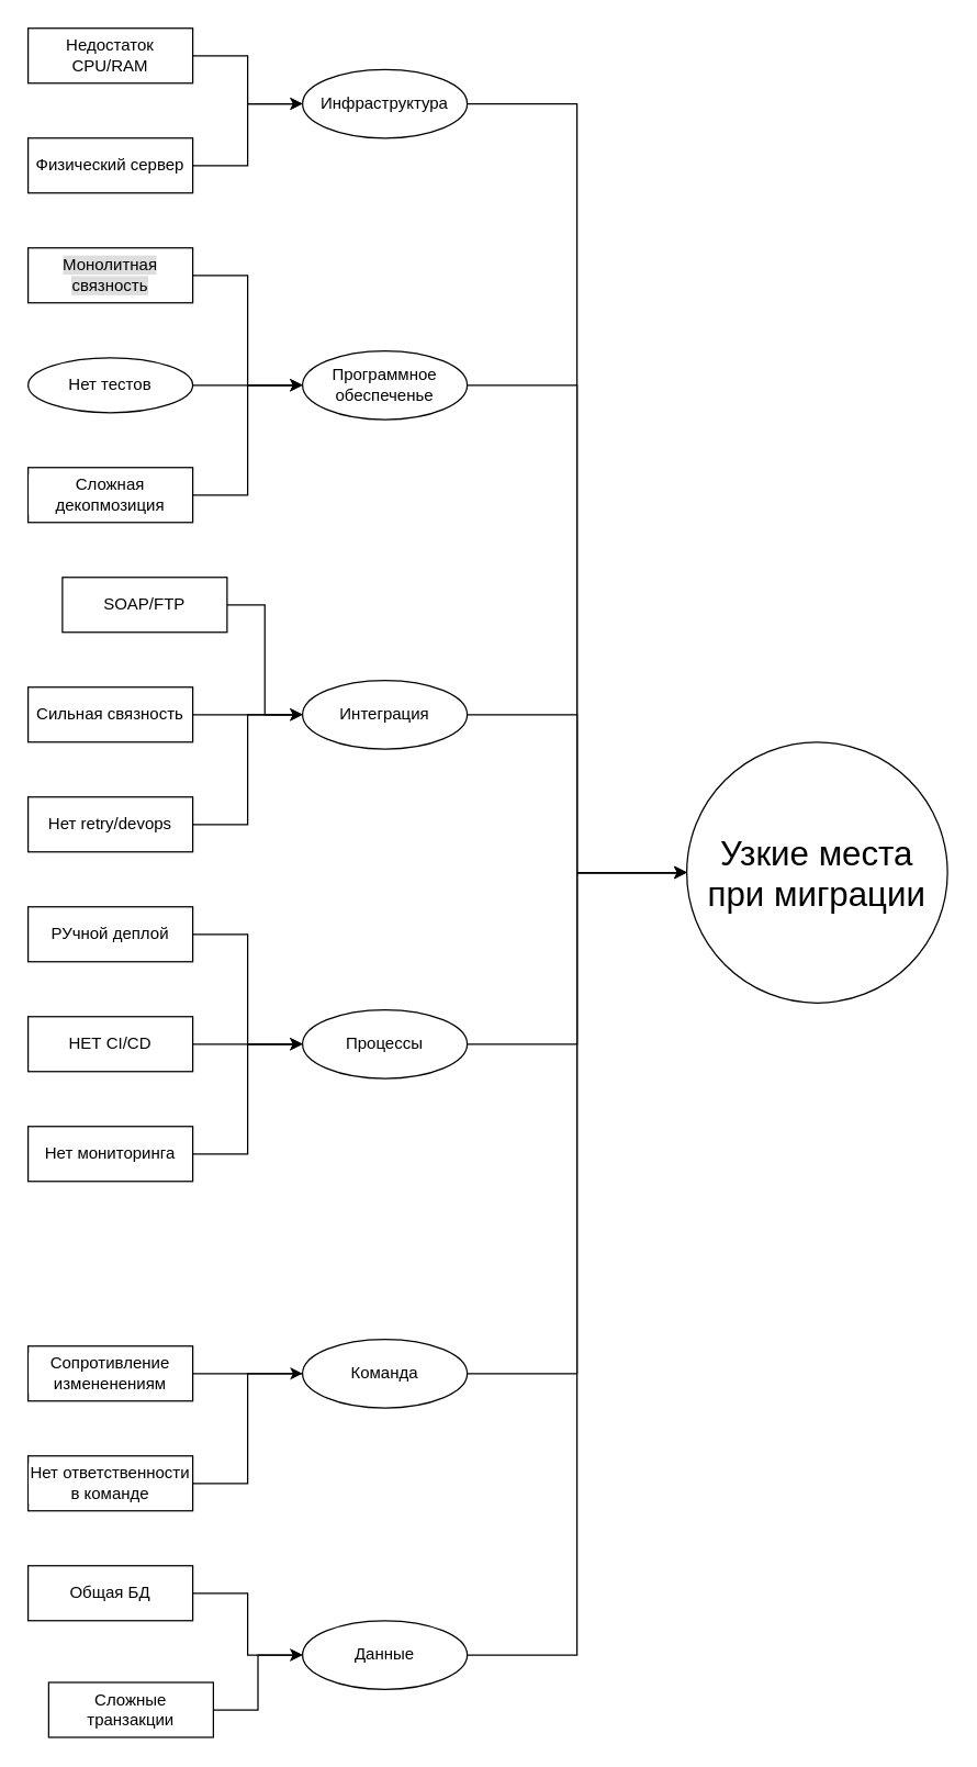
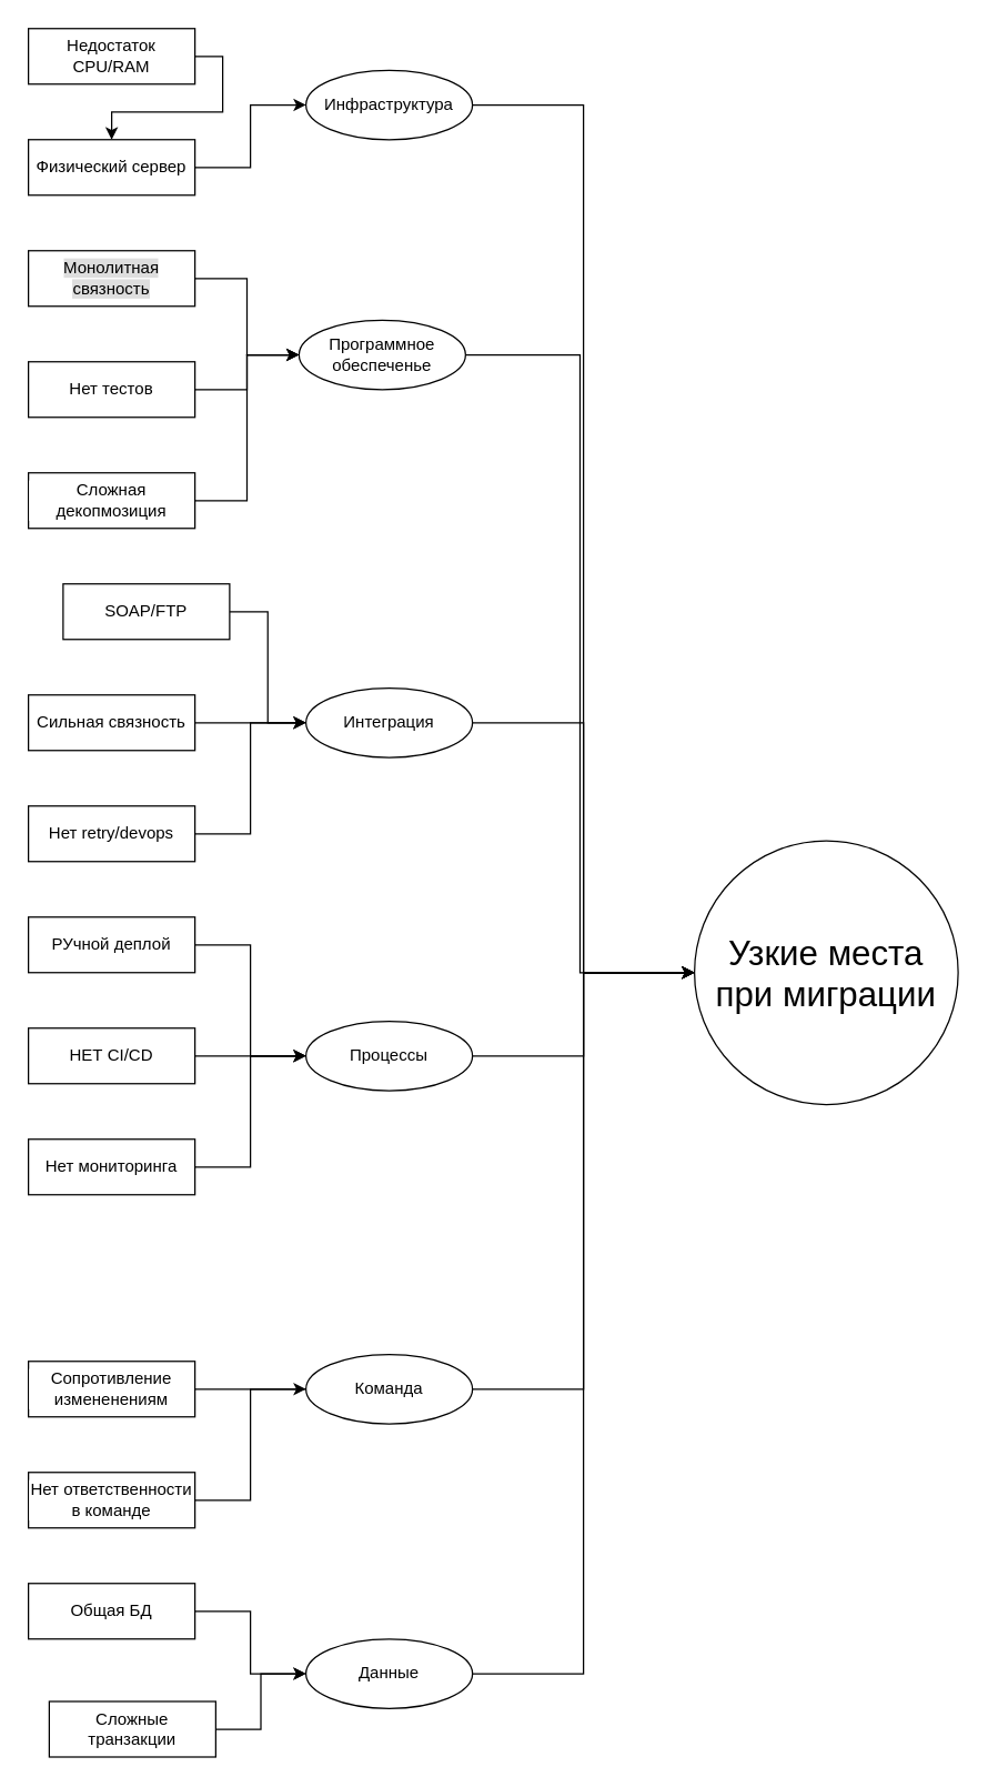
  <mxCell id="0" />
  <mxCell id="1" parent="0" />
- <mxCell id="2" style="edgeStyle=orthogonalEdgeStyle;rounded=0;orthogonalLoop=1;jettySize=auto;html=1;exitX=1;exitY=0.5;exitDx=0;exitDy=0;entryX=0;entryY=0.5;entryDx=0;entryDy=0;" parent="1" source="3" target="19" edge="1"><mxGeometry relative="1" as="geometry" /></mxCell>
+ <mxCell id="2" style="edgeStyle=orthogonalEdgeStyle;rounded=0;orthogonalLoop=1;jettySize=auto;html=1;exitX=1;exitY=0.5;exitDx=0;exitDy=0;" parent="1" source="3" target="5" edge="1"><mxGeometry relative="1" as="geometry" /></mxCell>
  <mxCell id="3" value="&lt;span style=&quot;background-color: light-dark(#ffffff, var(--ge-dark-color, #121212));&quot;&gt;Недостаток CPU/RAM&lt;/span&gt;" style="rounded=0;whiteSpace=wrap;html=1;" parent="1" vertex="1"><mxGeometry x="20" y="20" width="120" height="40" as="geometry" /></mxCell>
  <mxCell id="4" style="edgeStyle=orthogonalEdgeStyle;rounded=0;orthogonalLoop=1;jettySize=auto;html=1;exitX=1;exitY=0.5;exitDx=0;exitDy=0;entryX=0;entryY=0.5;entryDx=0;entryDy=0;" parent="1" source="5" target="19" edge="1"><mxGeometry relative="1" as="geometry" /></mxCell>
  <mxCell id="5" value="&lt;span style=&quot;&quot;&gt;Физический сервер&lt;/span&gt;" style="rounded=0;whiteSpace=wrap;html=1;strokeColor=default;labelBackgroundColor=default;" parent="1" vertex="1"><mxGeometry x="20" y="100" width="120" height="40" as="geometry" /></mxCell>
  <mxCell id="6" style="edgeStyle=orthogonalEdgeStyle;rounded=0;orthogonalLoop=1;jettySize=auto;html=1;exitX=1;exitY=0.5;exitDx=0;exitDy=0;entryX=0;entryY=0.5;entryDx=0;entryDy=0;" parent="1" source="7" target="21" edge="1"><mxGeometry relative="1" as="geometry" /></mxCell>
  <mxCell id="7" value="&lt;span style=&quot;background-color: rgb(222, 222, 222);&quot;&gt;Монолитная связность&lt;/span&gt;" style="rounded=0;whiteSpace=wrap;html=1;" parent="1" vertex="1"><mxGeometry x="20" y="180" width="120" height="40" as="geometry" /></mxCell>
  <mxCell id="8" style="edgeStyle=orthogonalEdgeStyle;rounded=0;orthogonalLoop=1;jettySize=auto;html=1;exitX=1;exitY=0.5;exitDx=0;exitDy=0;entryX=0;entryY=0.5;entryDx=0;entryDy=0;" parent="1" source="9" target="21" edge="1"><mxGeometry relative="1" as="geometry" /></mxCell>
- <mxCell id="9" value="&lt;span style=&quot;&quot;&gt;Нет тестов&lt;/span&gt;" style="ellipse;whiteSpace=wrap;html=1;labelBackgroundColor=default;" parent="1" vertex="1"><mxGeometry x="20" y="260" width="120" height="40" as="geometry" /></mxCell>
+ <mxCell id="9" value="&lt;span style=&quot;&quot;&gt;Нет тестов&lt;/span&gt;" style="rounded=0;whiteSpace=wrap;html=1;labelBackgroundColor=default;" parent="1" vertex="1"><mxGeometry x="20" y="260" width="120" height="40" as="geometry" /></mxCell>
  <mxCell id="10" style="edgeStyle=orthogonalEdgeStyle;rounded=0;orthogonalLoop=1;jettySize=auto;html=1;exitX=1;exitY=0.5;exitDx=0;exitDy=0;entryX=0;entryY=0.5;entryDx=0;entryDy=0;" parent="1" source="11" target="21" edge="1"><mxGeometry relative="1" as="geometry" /></mxCell>
  <mxCell id="11" value="&lt;span style=&quot;&quot;&gt;Сложная декопмозиция&lt;/span&gt;" style="rounded=0;whiteSpace=wrap;html=1;labelBackgroundColor=default;" parent="1" vertex="1"><mxGeometry x="20" y="340" width="120" height="40" as="geometry" /></mxCell>
  <mxCell id="12" style="edgeStyle=orthogonalEdgeStyle;rounded=0;orthogonalLoop=1;jettySize=auto;html=1;exitX=1;exitY=0.5;exitDx=0;exitDy=0;entryX=0;entryY=0.5;entryDx=0;entryDy=0;" parent="1" source="13" target="23" edge="1"><mxGeometry relative="1" as="geometry" /></mxCell>
  <mxCell id="13" value="&lt;span style=&quot;&quot;&gt;SOAP/FTP&lt;/span&gt;" style="rounded=0;whiteSpace=wrap;html=1;labelBackgroundColor=default;" parent="1" vertex="1"><mxGeometry x="45" y="420" width="120" height="40" as="geometry" /></mxCell>
  <mxCell id="14" style="edgeStyle=orthogonalEdgeStyle;rounded=0;orthogonalLoop=1;jettySize=auto;html=1;exitX=1;exitY=0.5;exitDx=0;exitDy=0;entryX=0;entryY=0.5;entryDx=0;entryDy=0;" parent="1" source="15" target="23" edge="1"><mxGeometry relative="1" as="geometry" /></mxCell>
  <mxCell id="15" value="&lt;span style=&quot;&quot;&gt;Сильная связность&lt;/span&gt;" style="rounded=0;whiteSpace=wrap;html=1;labelBackgroundColor=default;" parent="1" vertex="1"><mxGeometry x="20" y="500" width="120" height="40" as="geometry" /></mxCell>
  <mxCell id="16" style="edgeStyle=orthogonalEdgeStyle;rounded=0;orthogonalLoop=1;jettySize=auto;html=1;exitX=1;exitY=0.5;exitDx=0;exitDy=0;entryX=0;entryY=0.5;entryDx=0;entryDy=0;" parent="1" source="17" target="23" edge="1"><mxGeometry relative="1" as="geometry" /></mxCell>
  <mxCell id="17" value="&lt;span style=&quot;&quot;&gt;Нет retry/devops&lt;/span&gt;" style="rounded=0;whiteSpace=wrap;html=1;labelBackgroundColor=default;" parent="1" vertex="1"><mxGeometry x="20" y="580" width="120" height="40" as="geometry" /></mxCell>
  <mxCell id="18" style="edgeStyle=orthogonalEdgeStyle;rounded=0;orthogonalLoop=1;jettySize=auto;html=1;exitX=1;exitY=0.5;exitDx=0;exitDy=0;entryX=0;entryY=0.5;entryDx=0;entryDy=0;" parent="1" source="19" target="44" edge="1"><mxGeometry relative="1" as="geometry" /></mxCell>
  <mxCell id="19" value="&lt;span style=&quot;background-color: light-dark(#ffffff, var(--ge-dark-color, #121212));&quot;&gt;Инфраструктура&lt;/span&gt;" style="ellipse;whiteSpace=wrap;html=1;" parent="1" vertex="1"><mxGeometry x="220" y="50" width="120" height="50" as="geometry" /></mxCell>
  <mxCell id="20" style="edgeStyle=orthogonalEdgeStyle;rounded=0;orthogonalLoop=1;jettySize=auto;html=1;exitX=1;exitY=0.5;exitDx=0;exitDy=0;entryX=0;entryY=0.5;entryDx=0;entryDy=0;" parent="1" source="21" target="44" edge="1"><mxGeometry relative="1" as="geometry" /></mxCell>
- <mxCell id="21" value="&lt;span style=&quot;background-color: light-dark(#ffffff, var(--ge-dark-color, #121212));&quot;&gt;Программное обеспеченье&lt;/span&gt;" style="ellipse;whiteSpace=wrap;html=1;" parent="1" vertex="1"><mxGeometry x="220" y="255" width="120" height="50" as="geometry" /></mxCell>
+ <mxCell id="21" value="&lt;span style=&quot;background-color: light-dark(#ffffff, var(--ge-dark-color, #121212));&quot;&gt;Программное обеспеченье&lt;/span&gt;" style="ellipse;whiteSpace=wrap;html=1;" parent="1" vertex="1"><mxGeometry x="215" y="230" width="120" height="50" as="geometry" /></mxCell>
  <mxCell id="22" style="edgeStyle=orthogonalEdgeStyle;rounded=0;orthogonalLoop=1;jettySize=auto;html=1;exitX=1;exitY=0.5;exitDx=0;exitDy=0;entryX=0;entryY=0.5;entryDx=0;entryDy=0;" parent="1" source="23" target="44" edge="1"><mxGeometry relative="1" as="geometry" /></mxCell>
  <mxCell id="23" value="&lt;span style=&quot;background-color: light-dark(#ffffff, var(--ge-dark-color, #121212));&quot;&gt;Интеграция&lt;/span&gt;" style="ellipse;whiteSpace=wrap;html=1;" parent="1" vertex="1"><mxGeometry x="220" y="495" width="120" height="50" as="geometry" /></mxCell>
  <mxCell id="24" style="edgeStyle=orthogonalEdgeStyle;rounded=0;orthogonalLoop=1;jettySize=auto;html=1;exitX=1;exitY=0.5;exitDx=0;exitDy=0;entryX=0;entryY=0.5;entryDx=0;entryDy=0;" parent="1" source="25" target="31" edge="1"><mxGeometry relative="1" as="geometry" /></mxCell>
  <mxCell id="25" value="&lt;span style=&quot;&quot;&gt;РУчной деплой&lt;/span&gt;" style="rounded=0;whiteSpace=wrap;html=1;labelBackgroundColor=default;" parent="1" vertex="1"><mxGeometry x="20" y="660" width="120" height="40" as="geometry" /></mxCell>
  <mxCell id="26" style="edgeStyle=orthogonalEdgeStyle;rounded=0;orthogonalLoop=1;jettySize=auto;html=1;exitX=1;exitY=0.5;exitDx=0;exitDy=0;entryX=0;entryY=0.5;entryDx=0;entryDy=0;" parent="1" source="27" target="31" edge="1"><mxGeometry relative="1" as="geometry" /></mxCell>
  <mxCell id="27" value="&lt;span style=&quot;&quot;&gt;НЕТ CI/CD&lt;/span&gt;" style="rounded=0;whiteSpace=wrap;html=1;labelBackgroundColor=default;" parent="1" vertex="1"><mxGeometry x="20" y="740" width="120" height="40" as="geometry" /></mxCell>
  <mxCell id="28" style="edgeStyle=orthogonalEdgeStyle;rounded=0;orthogonalLoop=1;jettySize=auto;html=1;exitX=1;exitY=0.5;exitDx=0;exitDy=0;entryX=0;entryY=0.5;entryDx=0;entryDy=0;" parent="1" source="29" target="31" edge="1"><mxGeometry relative="1" as="geometry" /></mxCell>
  <mxCell id="29" value="&lt;span style=&quot;&quot;&gt;Нет мониторинга&lt;/span&gt;" style="rounded=0;whiteSpace=wrap;html=1;labelBackgroundColor=default;" parent="1" vertex="1"><mxGeometry x="20" y="820" width="120" height="40" as="geometry" /></mxCell>
  <mxCell id="30" style="edgeStyle=orthogonalEdgeStyle;rounded=0;orthogonalLoop=1;jettySize=auto;html=1;exitX=1;exitY=0.5;exitDx=0;exitDy=0;entryX=0;entryY=0.5;entryDx=0;entryDy=0;" parent="1" source="31" target="44" edge="1"><mxGeometry relative="1" as="geometry" /></mxCell>
  <mxCell id="31" value="&lt;span style=&quot;background-color: light-dark(#ffffff, var(--ge-dark-color, #121212));&quot;&gt;Процессы&lt;/span&gt;" style="ellipse;whiteSpace=wrap;html=1;" parent="1" vertex="1"><mxGeometry x="220" y="735" width="120" height="50" as="geometry" /></mxCell>
  <mxCell id="32" style="edgeStyle=orthogonalEdgeStyle;rounded=0;orthogonalLoop=1;jettySize=auto;html=1;exitX=1;exitY=0.5;exitDx=0;exitDy=0;entryX=0;entryY=0.5;entryDx=0;entryDy=0;endArrow=none;" parent="1" source="33" target="37" edge="1"><mxGeometry relative="1" as="geometry" /></mxCell>
  <mxCell id="33" value="&lt;span style=&quot;&quot;&gt;Сопротивление измененениям&lt;/span&gt;" style="rounded=0;whiteSpace=wrap;html=1;labelBackgroundColor=default;" parent="1" vertex="1"><mxGeometry x="20" y="980" width="120" height="40" as="geometry" /></mxCell>
  <mxCell id="34" style="edgeStyle=orthogonalEdgeStyle;rounded=0;orthogonalLoop=1;jettySize=auto;html=1;exitX=1;exitY=0.5;exitDx=0;exitDy=0;entryX=0;entryY=0.5;entryDx=0;entryDy=0;" parent="1" source="35" target="37" edge="1"><mxGeometry relative="1" as="geometry" /></mxCell>
  <mxCell id="35" value="&lt;span style=&quot;&quot;&gt;Нет ответственности в команде&lt;/span&gt;" style="rounded=0;whiteSpace=wrap;html=1;labelBackgroundColor=default;" parent="1" vertex="1"><mxGeometry x="20" y="1060" width="120" height="40" as="geometry" /></mxCell>
  <mxCell id="36" style="edgeStyle=orthogonalEdgeStyle;rounded=0;orthogonalLoop=1;jettySize=auto;html=1;exitX=1;exitY=0.5;exitDx=0;exitDy=0;entryX=0;entryY=0.5;entryDx=0;entryDy=0;" parent="1" source="37" target="44" edge="1"><mxGeometry relative="1" as="geometry" /></mxCell>
  <mxCell id="37" value="&lt;span style=&quot;background-color: light-dark(#ffffff, var(--ge-dark-color, #121212));&quot;&gt;Команда&lt;/span&gt;" style="ellipse;whiteSpace=wrap;html=1;" parent="1" vertex="1"><mxGeometry x="220" y="975" width="120" height="50" as="geometry" /></mxCell>
  <mxCell id="38" style="edgeStyle=orthogonalEdgeStyle;rounded=0;orthogonalLoop=1;jettySize=auto;html=1;exitX=1;exitY=0.5;exitDx=0;exitDy=0;entryX=0;entryY=0.5;entryDx=0;entryDy=0;" parent="1" source="39" target="43" edge="1"><mxGeometry relative="1" as="geometry" /></mxCell>
  <mxCell id="39" value="&lt;span style=&quot;&quot;&gt;Общая БД&lt;/span&gt;" style="rounded=0;whiteSpace=wrap;html=1;labelBackgroundColor=default;" parent="1" vertex="1"><mxGeometry x="20" y="1140" width="120" height="40" as="geometry" /></mxCell>
  <mxCell id="40" style="edgeStyle=orthogonalEdgeStyle;rounded=0;orthogonalLoop=1;jettySize=auto;html=1;exitX=1;exitY=0.5;exitDx=0;exitDy=0;entryX=0;entryY=0.5;entryDx=0;entryDy=0;" parent="1" source="41" target="43" edge="1"><mxGeometry relative="1" as="geometry" /></mxCell>
  <mxCell id="41" value="&lt;span style=&quot;&quot;&gt;Сложные транзакции&lt;/span&gt;" style="rounded=0;whiteSpace=wrap;html=1;labelBackgroundColor=default;" parent="1" vertex="1"><mxGeometry x="35" y="1225" width="120" height="40" as="geometry" /></mxCell>
  <mxCell id="42" style="edgeStyle=orthogonalEdgeStyle;rounded=0;orthogonalLoop=1;jettySize=auto;html=1;exitX=1;exitY=0.5;exitDx=0;exitDy=0;entryX=0;entryY=0.5;entryDx=0;entryDy=0;" parent="1" source="43" target="44" edge="1"><mxGeometry relative="1" as="geometry" /></mxCell>
  <mxCell id="43" value="&lt;span style=&quot;background-color: light-dark(#ffffff, var(--ge-dark-color, #121212));&quot;&gt;Данные&lt;/span&gt;" style="ellipse;whiteSpace=wrap;html=1;" parent="1" vertex="1"><mxGeometry x="220" y="1180" width="120" height="50" as="geometry" /></mxCell>
- <mxCell id="44" value="&lt;span style=&quot;background-color: light-dark(#ffffff, var(--ge-dark-color, #121212));&quot;&gt;&lt;font style=&quot;font-size: 25px;&quot;&gt;Узкие места при миграции&lt;/font&gt;&lt;/span&gt;" style="ellipse;whiteSpace=wrap;html=1;aspect=fixed;" parent="1" vertex="1"><mxGeometry x="500" y="540" width="190" height="190" as="geometry" /></mxCell>
+ <mxCell id="44" value="&lt;span style=&quot;background-color: light-dark(#ffffff, var(--ge-dark-color, #121212));&quot;&gt;&lt;font style=&quot;font-size: 25px;&quot;&gt;Узкие места при миграции&lt;/font&gt;&lt;/span&gt;" style="ellipse;whiteSpace=wrap;html=1;aspect=fixed;" parent="1" vertex="1"><mxGeometry x="500" y="605" width="190" height="190" as="geometry" /></mxCell>
